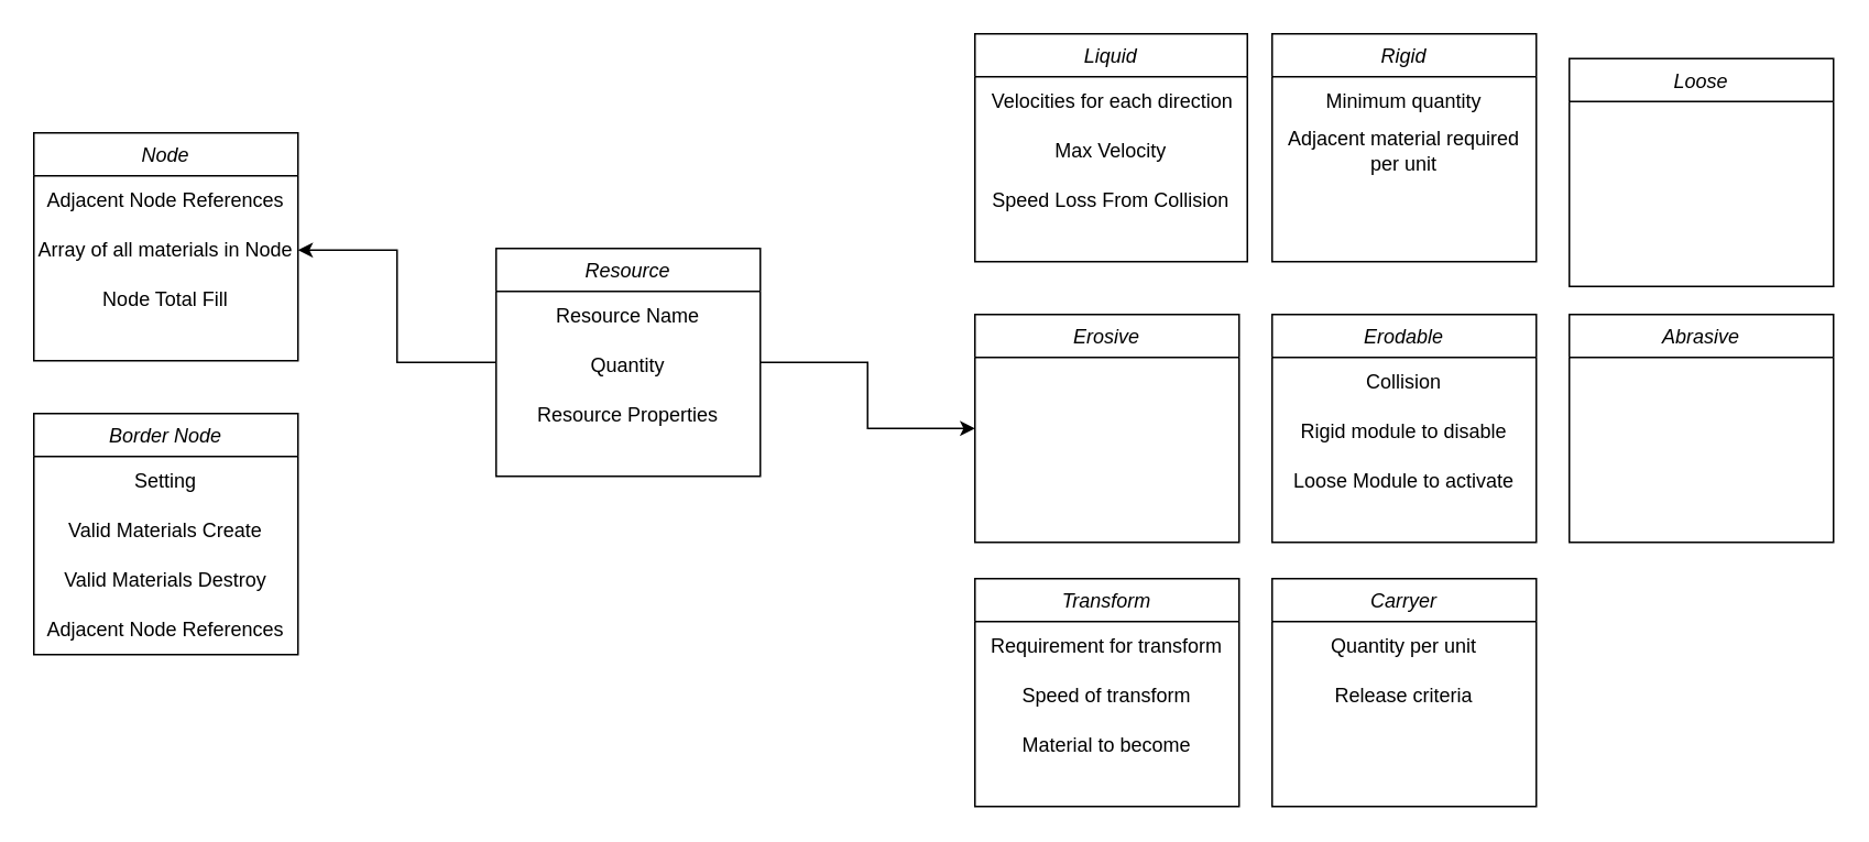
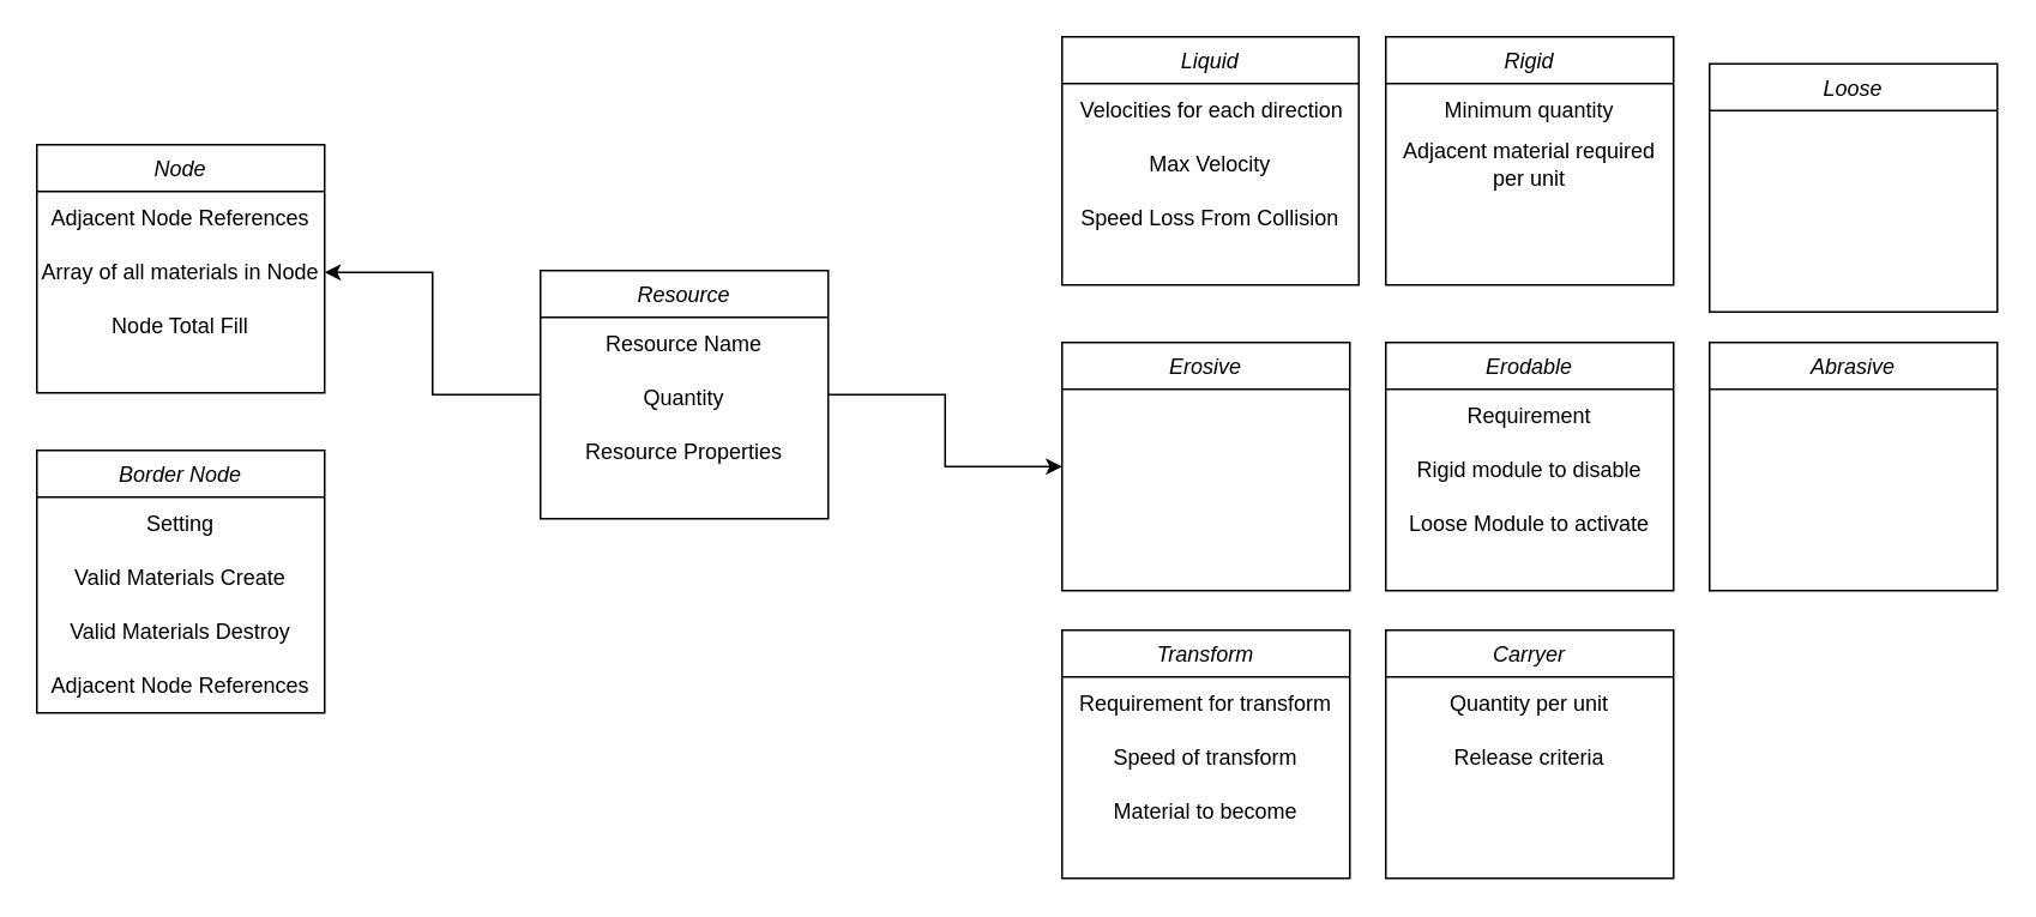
  <mxCell id="0" />
  <mxCell id="1" parent="0" />
  <mxCell id="2" value="Node" style="swimlane;fontStyle=2;align=center;verticalAlign=top;childLayout=stackLayout;horizontal=1;startSize=26;horizontalStack=0;resizeParent=1;resizeLast=0;collapsible=1;marginBottom=0;rounded=0;shadow=0;strokeWidth=1;" vertex="1" parent="1"><mxGeometry x="20" y="80" width="160" height="138" as="geometry"><mxRectangle x="30" y="130" width="160" height="26" as="alternateBounds" /></mxGeometry></mxCell>
  <mxCell id="3" value="Adjacent Node References" style="text;html=1;align=center;verticalAlign=middle;whiteSpace=wrap;rounded=0;" vertex="1" parent="2"><mxGeometry y="26" width="160" height="30" as="geometry" /></mxCell>
  <mxCell id="4" value="Array of all materials in Node" style="text;html=1;align=center;verticalAlign=middle;whiteSpace=wrap;rounded=0;" vertex="1" parent="2"><mxGeometry y="56" width="160" height="30" as="geometry" /></mxCell>
  <mxCell id="5" value="Node Total Fill" style="text;html=1;align=center;verticalAlign=middle;whiteSpace=wrap;rounded=0;" vertex="1" parent="2"><mxGeometry y="86" width="160" height="30" as="geometry" /></mxCell>
  <mxCell id="6" value="Border Node" style="swimlane;fontStyle=2;align=center;verticalAlign=top;childLayout=stackLayout;horizontal=1;startSize=26;horizontalStack=0;resizeParent=1;resizeLast=0;collapsible=1;marginBottom=0;rounded=0;shadow=0;strokeWidth=1;" vertex="1" parent="1"><mxGeometry x="20" y="250" width="160" height="146" as="geometry"><mxRectangle x="30" y="130" width="160" height="26" as="alternateBounds" /></mxGeometry></mxCell>
  <mxCell id="7" value="Setting" style="text;html=1;align=center;verticalAlign=middle;whiteSpace=wrap;rounded=0;" vertex="1" parent="6"><mxGeometry y="26" width="160" height="30" as="geometry" /></mxCell>
  <mxCell id="8" value="Valid Materials Create" style="text;html=1;align=center;verticalAlign=middle;whiteSpace=wrap;rounded=0;" vertex="1" parent="6"><mxGeometry y="56" width="160" height="30" as="geometry" /></mxCell>
  <mxCell id="9" value="Valid Materials Destroy" style="text;html=1;align=center;verticalAlign=middle;whiteSpace=wrap;rounded=0;" vertex="1" parent="6"><mxGeometry y="86" width="160" height="30" as="geometry" /></mxCell>
  <mxCell id="10" value="Adjacent Node References" style="text;html=1;align=center;verticalAlign=middle;whiteSpace=wrap;rounded=0;" vertex="1" parent="6"><mxGeometry y="116" width="160" height="30" as="geometry" /></mxCell>
  <mxCell id="11" style="edgeStyle=orthogonalEdgeStyle;rounded=0;orthogonalLoop=1;jettySize=auto;html=1;" edge="1" parent="1" source="13" target="25"><mxGeometry relative="1" as="geometry" /></mxCell>
  <mxCell id="12" style="edgeStyle=orthogonalEdgeStyle;rounded=0;orthogonalLoop=1;jettySize=auto;html=1;entryX=1;entryY=0.5;entryDx=0;entryDy=0;" edge="1" parent="1" source="13" target="4"><mxGeometry relative="1" as="geometry" /></mxCell>
  <mxCell id="13" value="Resource" style="swimlane;fontStyle=2;align=center;verticalAlign=top;childLayout=stackLayout;horizontal=1;startSize=26;horizontalStack=0;resizeParent=1;resizeLast=0;collapsible=1;marginBottom=0;rounded=0;shadow=0;strokeWidth=1;" vertex="1" parent="1"><mxGeometry x="300" y="150" width="160" height="138" as="geometry"><mxRectangle x="30" y="130" width="160" height="26" as="alternateBounds" /></mxGeometry></mxCell>
  <mxCell id="14" value="Resource Name" style="text;html=1;align=center;verticalAlign=middle;whiteSpace=wrap;rounded=0;" vertex="1" parent="13"><mxGeometry y="26" width="160" height="30" as="geometry" /></mxCell>
  <mxCell id="15" value="Quantity" style="text;html=1;align=center;verticalAlign=middle;whiteSpace=wrap;rounded=0;" vertex="1" parent="13"><mxGeometry y="56" width="160" height="30" as="geometry" /></mxCell>
  <mxCell id="16" value="Resource Properties" style="text;html=1;align=center;verticalAlign=middle;whiteSpace=wrap;rounded=0;" vertex="1" parent="13"><mxGeometry y="86" width="160" height="30" as="geometry" /></mxCell>
  <mxCell id="17" value="Liquid" style="swimlane;fontStyle=2;align=center;verticalAlign=top;childLayout=stackLayout;horizontal=1;startSize=26;horizontalStack=0;resizeParent=1;resizeLast=0;collapsible=1;marginBottom=0;rounded=0;shadow=0;strokeWidth=1;" vertex="1" parent="1"><mxGeometry x="590" y="20" width="165" height="138" as="geometry"><mxRectangle x="30" y="130" width="160" height="26" as="alternateBounds" /></mxGeometry></mxCell>
  <mxCell id="18" value="Velocities for each direction" style="text;html=1;align=center;verticalAlign=middle;resizable=0;points=[];autosize=1;strokeColor=none;fillColor=none;" vertex="1" parent="17"><mxGeometry y="26" width="165" height="30" as="geometry" /></mxCell>
  <mxCell id="19" value="Max Velocity" style="text;html=1;align=center;verticalAlign=middle;whiteSpace=wrap;rounded=0;" vertex="1" parent="17"><mxGeometry y="56" width="165" height="30" as="geometry" /></mxCell>
  <mxCell id="20" value="Speed Loss From Collision" style="text;html=1;align=center;verticalAlign=middle;whiteSpace=wrap;rounded=0;" vertex="1" parent="17"><mxGeometry y="86" width="165" height="30" as="geometry" /></mxCell>
  <mxCell id="21" value="Rigid" style="swimlane;fontStyle=2;align=center;verticalAlign=top;childLayout=stackLayout;horizontal=1;startSize=26;horizontalStack=0;resizeParent=1;resizeLast=0;collapsible=1;marginBottom=0;rounded=0;shadow=0;strokeWidth=1;" vertex="1" parent="1"><mxGeometry x="770" y="20" width="160" height="138" as="geometry"><mxRectangle x="30" y="130" width="160" height="26" as="alternateBounds" /></mxGeometry></mxCell>
  <mxCell id="22" value="Minimum quantity" style="text;html=1;align=center;verticalAlign=middle;whiteSpace=wrap;rounded=0;" vertex="1" parent="21"><mxGeometry y="26" width="160" height="30" as="geometry" /></mxCell>
  <mxCell id="23" value="Adjacent material required per unit" style="text;html=1;align=center;verticalAlign=middle;whiteSpace=wrap;rounded=0;" vertex="1" parent="21"><mxGeometry y="56" width="160" height="30" as="geometry" /></mxCell>
  <mxCell id="24" value="Loose" style="swimlane;fontStyle=2;align=center;verticalAlign=top;childLayout=stackLayout;horizontal=1;startSize=26;horizontalStack=0;resizeParent=1;resizeLast=0;collapsible=1;marginBottom=0;rounded=0;shadow=0;strokeWidth=1;" vertex="1" parent="1"><mxGeometry x="950" y="35" width="160" height="138" as="geometry"><mxRectangle x="30" y="130" width="160" height="26" as="alternateBounds" /></mxGeometry></mxCell>
  <mxCell id="25" value="Erosive" style="swimlane;fontStyle=2;align=center;verticalAlign=top;childLayout=stackLayout;horizontal=1;startSize=26;horizontalStack=0;resizeParent=1;resizeLast=0;collapsible=1;marginBottom=0;rounded=0;shadow=0;strokeWidth=1;" vertex="1" parent="1"><mxGeometry x="590" y="190" width="160" height="138" as="geometry"><mxRectangle x="30" y="130" width="160" height="26" as="alternateBounds" /></mxGeometry></mxCell>
  <mxCell id="26" value="Carryer" style="swimlane;fontStyle=2;align=center;verticalAlign=top;childLayout=stackLayout;horizontal=1;startSize=26;horizontalStack=0;resizeParent=1;resizeLast=0;collapsible=1;marginBottom=0;rounded=0;shadow=0;strokeWidth=1;" vertex="1" parent="1"><mxGeometry x="770" y="350" width="160" height="138" as="geometry"><mxRectangle x="30" y="130" width="160" height="26" as="alternateBounds" /></mxGeometry></mxCell>
  <mxCell id="27" value="Quantity per unit" style="text;html=1;align=center;verticalAlign=middle;whiteSpace=wrap;rounded=0;" vertex="1" parent="26"><mxGeometry y="26" width="160" height="30" as="geometry" /></mxCell>
  <mxCell id="28" value="Release criteria" style="text;html=1;align=center;verticalAlign=middle;whiteSpace=wrap;rounded=0;" vertex="1" parent="26"><mxGeometry y="56" width="160" height="30" as="geometry" /></mxCell>
  <mxCell id="29" value="Abrasive" style="swimlane;fontStyle=2;align=center;verticalAlign=top;childLayout=stackLayout;horizontal=1;startSize=26;horizontalStack=0;resizeParent=1;resizeLast=0;collapsible=1;marginBottom=0;rounded=0;shadow=0;strokeWidth=1;" vertex="1" parent="1"><mxGeometry x="950" y="190" width="160" height="138" as="geometry"><mxRectangle x="30" y="130" width="160" height="26" as="alternateBounds" /></mxGeometry></mxCell>
  <mxCell id="30" value="Transform" style="swimlane;fontStyle=2;align=center;verticalAlign=top;childLayout=stackLayout;horizontal=1;startSize=26;horizontalStack=0;resizeParent=1;resizeLast=0;collapsible=1;marginBottom=0;rounded=0;shadow=0;strokeWidth=1;" vertex="1" parent="1"><mxGeometry x="590" y="350" width="160" height="138" as="geometry"><mxRectangle x="30" y="130" width="160" height="26" as="alternateBounds" /></mxGeometry></mxCell>
  <mxCell id="31" value="Requirement for transform" style="text;html=1;align=center;verticalAlign=middle;whiteSpace=wrap;rounded=0;" vertex="1" parent="30"><mxGeometry y="26" width="160" height="30" as="geometry" /></mxCell>
  <mxCell id="32" value="Speed of transform" style="text;html=1;align=center;verticalAlign=middle;whiteSpace=wrap;rounded=0;" vertex="1" parent="30"><mxGeometry y="56" width="160" height="30" as="geometry" /></mxCell>
  <mxCell id="33" value="Material to become" style="text;html=1;align=center;verticalAlign=middle;whiteSpace=wrap;rounded=0;" vertex="1" parent="30"><mxGeometry y="86" width="160" height="30" as="geometry" /></mxCell>
  <mxCell id="34" value="Erodable" style="swimlane;fontStyle=2;align=center;verticalAlign=top;childLayout=stackLayout;horizontal=1;startSize=26;horizontalStack=0;resizeParent=1;resizeLast=0;collapsible=1;marginBottom=0;rounded=0;shadow=0;strokeWidth=1;" vertex="1" parent="1"><mxGeometry x="770" y="190" width="160" height="138" as="geometry"><mxRectangle x="30" y="130" width="160" height="26" as="alternateBounds" /></mxGeometry></mxCell>
- <mxCell id="35" value="Collision" style="text;html=1;align=center;verticalAlign=middle;whiteSpace=wrap;rounded=0;" vertex="1" parent="34"><mxGeometry y="26" width="160" height="30" as="geometry" /></mxCell>
+ <mxCell id="35" value="Requirement" style="text;html=1;align=center;verticalAlign=middle;whiteSpace=wrap;rounded=0;" vertex="1" parent="34"><mxGeometry y="26" width="160" height="30" as="geometry" /></mxCell>
  <mxCell id="36" value="Rigid module to disable" style="text;html=1;align=center;verticalAlign=middle;whiteSpace=wrap;rounded=0;" vertex="1" parent="34"><mxGeometry y="56" width="160" height="30" as="geometry" /></mxCell>
  <mxCell id="37" value="Loose Module to activate" style="text;html=1;align=center;verticalAlign=middle;whiteSpace=wrap;rounded=0;" vertex="1" parent="34"><mxGeometry y="86" width="160" height="30" as="geometry" /></mxCell>
